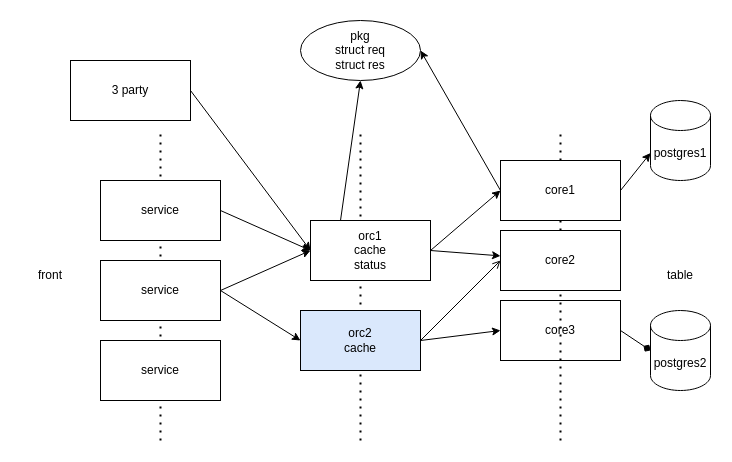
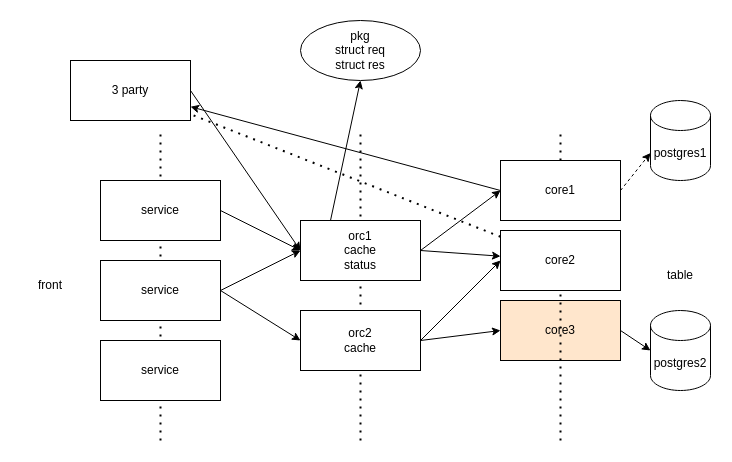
  <mxCell id="0" />
  <mxCell id="1" parent="0" />
  <mxCell id="2" value="" style="endArrow=none;dashed=1;html=1;dashPattern=1 3;strokeWidth=2;" edge="1" parent="1"><mxGeometry width="50" height="50" relative="1" as="geometry"><mxPoint x="160" y="440" as="sourcePoint" /><mxPoint x="160" y="130" as="targetPoint" /></mxGeometry></mxCell>
  <mxCell id="3" value="" style="endArrow=none;dashed=1;html=1;dashPattern=1 3;strokeWidth=2;" edge="1" parent="1"><mxGeometry width="50" height="50" relative="1" as="geometry"><mxPoint x="360" y="440" as="sourcePoint" /><mxPoint x="360" y="130" as="targetPoint" /></mxGeometry></mxCell>
  <mxCell id="4" value="" style="endArrow=none;dashed=1;html=1;dashPattern=1 3;strokeWidth=2;startArrow=none;" edge="1" parent="1" source="21"><mxGeometry width="50" height="50" relative="1" as="geometry"><mxPoint x="560" y="440" as="sourcePoint" /><mxPoint x="560" y="130" as="targetPoint" /></mxGeometry></mxCell>
  <mxCell id="5" style="edgeStyle=none;html=1;exitX=1;exitY=0.5;exitDx=0;exitDy=0;entryX=0;entryY=0.5;entryDx=0;entryDy=0;" edge="1" parent="1" source="6" target="14"><mxGeometry relative="1" as="geometry" /></mxCell>
  <mxCell id="6" value="service" style="rounded=0;whiteSpace=wrap;html=1;" vertex="1" parent="1"><mxGeometry x="100" y="180" width="120" height="60" as="geometry" /></mxCell>
  <mxCell id="7" value="service" style="rounded=0;whiteSpace=wrap;html=1;" vertex="1" parent="1"><mxGeometry x="100" y="340" width="120" height="60" as="geometry" /></mxCell>
  <mxCell id="8" style="edgeStyle=none;html=1;exitX=1;exitY=0.5;exitDx=0;exitDy=0;entryX=0;entryY=0.5;entryDx=0;entryDy=0;" edge="1" parent="1" source="10" target="14"><mxGeometry relative="1" as="geometry" /></mxCell>
  <mxCell id="9" style="edgeStyle=none;html=1;exitX=1;exitY=0.5;exitDx=0;exitDy=0;entryX=0;entryY=0.5;entryDx=0;entryDy=0;" edge="1" parent="1" source="10" target="17"><mxGeometry relative="1" as="geometry" /></mxCell>
  <mxCell id="10" value="service" style="rounded=0;whiteSpace=wrap;html=1;" vertex="1" parent="1"><mxGeometry x="100" y="260" width="120" height="60" as="geometry" /></mxCell>
  <mxCell id="11" style="edgeStyle=none;html=1;exitX=1;exitY=0.5;exitDx=0;exitDy=0;entryX=0;entryY=0.5;entryDx=0;entryDy=0;" edge="1" parent="1" source="14" target="21"><mxGeometry relative="1" as="geometry" /></mxCell>
  <mxCell id="12" style="edgeStyle=none;html=1;exitX=1;exitY=0.5;exitDx=0;exitDy=0;" edge="1" parent="1" source="14" target="25"><mxGeometry relative="1" as="geometry" /></mxCell>
  <mxCell id="13" style="edgeStyle=none;html=1;exitX=0.25;exitY=0;exitDx=0;exitDy=0;entryX=0.5;entryY=1;entryDx=0;entryDy=0;" edge="1" parent="1" source="14" target="28"><mxGeometry relative="1" as="geometry" /></mxCell>
- <mxCell id="14" value="orc1&lt;br&gt;cache&lt;br&gt;status" style="rounded=0;whiteSpace=wrap;html=1;" vertex="1" parent="1"><mxGeometry x="310" y="220" width="120" height="60" as="geometry" /></mxCell>
- <mxCell id="15" style="edgeStyle=none;html=1;exitX=1;exitY=0.5;exitDx=0;exitDy=0;entryX=0;entryY=0.5;entryDx=0;entryDy=0;endArrow=open;" edge="1" parent="1" source="17" target="25"><mxGeometry relative="1" as="geometry" /></mxCell>
+ <mxCell id="14" value="orc1&lt;br&gt;cache&lt;br&gt;status" style="rounded=0;whiteSpace=wrap;html=1;" vertex="1" parent="1"><mxGeometry x="300" y="220" width="120" height="60" as="geometry" /></mxCell>
+ <mxCell id="15" style="edgeStyle=none;html=1;exitX=1;exitY=0.5;exitDx=0;exitDy=0;entryX=0;entryY=0.5;entryDx=0;entryDy=0;" edge="1" parent="1" source="17" target="25"><mxGeometry relative="1" as="geometry" /></mxCell>
  <mxCell id="16" style="edgeStyle=none;html=1;exitX=1;exitY=0.5;exitDx=0;exitDy=0;entryX=0;entryY=0.5;entryDx=0;entryDy=0;" edge="1" parent="1" source="17" target="23"><mxGeometry relative="1" as="geometry" /></mxCell>
- <mxCell id="17" value="orc2&lt;br&gt;cache" style="rounded=0;whiteSpace=wrap;html=1;fillColor=#dae8fc;" vertex="1" parent="1"><mxGeometry x="300" y="310" width="120" height="60" as="geometry" /></mxCell>
- <mxCell id="18" value="" style="endArrow=none;dashed=1;html=1;dashPattern=1 3;strokeWidth=2;startArrow=none;" edge="1" parent="1" source="25" target="21"><mxGeometry width="50" height="50" relative="1" as="geometry"><mxPoint x="560" y="440" as="sourcePoint" /><mxPoint x="560" y="130" as="targetPoint" /></mxGeometry></mxCell>
- <mxCell id="19" style="edgeStyle=none;html=1;exitX=0;exitY=0.5;exitDx=0;exitDy=0;entryX=1;entryY=0.5;entryDx=0;entryDy=0;" edge="1" parent="1" source="21" target="28"><mxGeometry relative="1" as="geometry" /></mxCell>
- <mxCell id="20" style="edgeStyle=none;html=1;exitX=1;exitY=0.5;exitDx=0;exitDy=0;entryX=0;entryY=0;entryDx=0;entryDy=52.5;entryPerimeter=0;" edge="1" parent="1" source="21" target="31"><mxGeometry relative="1" as="geometry" /></mxCell>
+ <mxCell id="17" value="orc2&lt;br&gt;cache" style="rounded=0;whiteSpace=wrap;html=1;" vertex="1" parent="1"><mxGeometry x="300" y="310" width="120" height="60" as="geometry" /></mxCell>
+ <mxCell id="18" value="" style="endArrow=none;dashed=1;html=1;dashPattern=1 3;strokeWidth=2;startArrow=none;" edge="1" parent="1" source="25" target="30"><mxGeometry width="50" height="50" relative="1" as="geometry"><mxPoint x="560" y="440" as="sourcePoint" /><mxPoint x="560" y="130" as="targetPoint" /></mxGeometry></mxCell>
+ <mxCell id="19" style="edgeStyle=none;html=1;exitX=0;exitY=0.5;exitDx=0;exitDy=0;" edge="1" parent="1" source="21" target="30"><mxGeometry relative="1" as="geometry" /></mxCell>
+ <mxCell id="20" style="edgeStyle=none;html=1;exitX=1;exitY=0.5;exitDx=0;exitDy=0;entryX=0;entryY=0;entryDx=0;entryDy=52.5;entryPerimeter=0;dashed=1;" edge="1" parent="1" source="21" target="31"><mxGeometry relative="1" as="geometry" /></mxCell>
  <mxCell id="21" value="core1" style="rounded=0;whiteSpace=wrap;html=1;" vertex="1" parent="1"><mxGeometry x="500" y="160" width="120" height="60" as="geometry" /></mxCell>
- <mxCell id="22" style="edgeStyle=none;html=1;exitX=1;exitY=0.5;exitDx=0;exitDy=0;entryX=0;entryY=0.5;entryDx=0;entryDy=0;entryPerimeter=0;endArrow=diamond;" edge="1" parent="1" source="23" target="32"><mxGeometry relative="1" as="geometry" /></mxCell>
- <mxCell id="23" value="core3" style="rounded=0;whiteSpace=wrap;html=1;" vertex="1" parent="1"><mxGeometry x="500" y="300" width="120" height="60" as="geometry" /></mxCell>
+ <mxCell id="22" style="edgeStyle=none;html=1;exitX=1;exitY=0.5;exitDx=0;exitDy=0;entryX=0;entryY=0.5;entryDx=0;entryDy=0;entryPerimeter=0;" edge="1" parent="1" source="23" target="32"><mxGeometry relative="1" as="geometry" /></mxCell>
+ <mxCell id="23" value="core3" style="rounded=0;whiteSpace=wrap;html=1;fillColor=#ffe6cc;" vertex="1" parent="1"><mxGeometry x="500" y="300" width="120" height="60" as="geometry" /></mxCell>
  <mxCell id="24" value="" style="endArrow=none;dashed=1;html=1;dashPattern=1 3;strokeWidth=2;" edge="1" parent="1" target="25"><mxGeometry width="50" height="50" relative="1" as="geometry"><mxPoint x="560" y="440" as="sourcePoint" /><mxPoint x="560" y="220" as="targetPoint" /></mxGeometry></mxCell>
  <mxCell id="25" value="core2" style="rounded=0;whiteSpace=wrap;html=1;" vertex="1" parent="1"><mxGeometry x="500" y="230" width="120" height="60" as="geometry" /></mxCell>
- <mxCell id="26" value="front" style="text;html=1;strokeColor=none;fillColor=none;align=center;verticalAlign=middle;whiteSpace=wrap;rounded=0;" vertex="1" parent="1"><mxGeometry x="20" y="260" width="60" height="30" as="geometry" /></mxCell>
+ <mxCell id="26" value="front" style="text;html=1;strokeColor=none;fillColor=none;align=center;verticalAlign=middle;whiteSpace=wrap;rounded=0;" vertex="1" parent="1"><mxGeometry x="20" y="270" width="60" height="30" as="geometry" /></mxCell>
  <mxCell id="27" value="table" style="text;html=1;strokeColor=none;fillColor=none;align=center;verticalAlign=middle;whiteSpace=wrap;rounded=0;" vertex="1" parent="1"><mxGeometry x="650" y="260" width="60" height="30" as="geometry" /></mxCell>
  <mxCell id="28" value="pkg&lt;br&gt;struct req&lt;br&gt;struct res" style="ellipse;whiteSpace=wrap;html=1;" vertex="1" parent="1"><mxGeometry x="300" y="20" width="120" height="60" as="geometry" /></mxCell>
  <mxCell id="29" style="edgeStyle=none;html=1;exitX=1;exitY=0.5;exitDx=0;exitDy=0;entryX=0;entryY=0.5;entryDx=0;entryDy=0;" edge="1" parent="1" source="30" target="14"><mxGeometry relative="1" as="geometry" /></mxCell>
  <mxCell id="30" value="3 party" style="rounded=0;whiteSpace=wrap;html=1;" vertex="1" parent="1"><mxGeometry x="70" y="60" width="120" height="60" as="geometry" /></mxCell>
  <mxCell id="31" value="postgres1" style="shape=cylinder3;whiteSpace=wrap;html=1;boundedLbl=1;backgroundOutline=1;size=15;" vertex="1" parent="1"><mxGeometry x="650" y="100" width="60" height="80" as="geometry" /></mxCell>
  <mxCell id="32" value="postgres2" style="shape=cylinder3;whiteSpace=wrap;html=1;boundedLbl=1;backgroundOutline=1;size=15;" vertex="1" parent="1"><mxGeometry x="650" y="310" width="60" height="80" as="geometry" /></mxCell>
